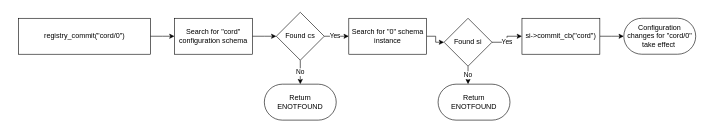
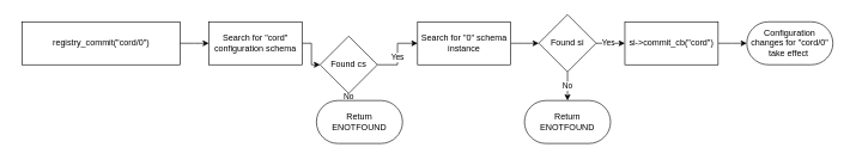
  <mxCell id="0" />
  <mxCell id="1" parent="0" />
  <mxCell id="2" value="" style="rounded=0;whiteSpace=wrap;html=1;strokeColor=none;" parent="1" vertex="1"><mxGeometry x="20" y="20" width="1150" height="190" as="geometry" /></mxCell>
  <mxCell id="3" value="registry_commit(&quot;cord/0&quot;)" style="rounded=0;whiteSpace=wrap;html=1;" parent="1" vertex="1"><mxGeometry x="30" y="30" width="220" height="60" as="geometry" /></mxCell>
  <mxCell id="4" style="edgeStyle=elbowEdgeStyle;rounded=0;html=1;" parent="1" source="3" target="6" edge="1"><mxGeometry relative="1" as="geometry"><mxPoint x="791" y="251" as="sourcePoint" /></mxGeometry></mxCell>
  <mxCell id="5" style="edgeStyle=elbowEdgeStyle;rounded=0;html=1;" parent="1" source="6" target="9" edge="1"><mxGeometry relative="1" as="geometry"><mxPoint x="791" y="390" as="targetPoint" /></mxGeometry></mxCell>
  <mxCell id="6" value="Search for &quot;cord&quot; configuration schema" style="rounded=0;whiteSpace=wrap;html=1;" parent="1" vertex="1"><mxGeometry x="290" y="30" width="130" height="60" as="geometry" /></mxCell>
  <mxCell id="7" value="No" style="edgeStyle=elbowEdgeStyle;rounded=0;html=1;" parent="1" source="9" target="10" edge="1"><mxGeometry relative="1" as="geometry"><mxPoint x="891" y="430" as="targetPoint" /><mxPoint as="offset" /></mxGeometry></mxCell>
  <mxCell id="8" value="Yes" style="edgeStyle=elbowEdgeStyle;rounded=0;html=1;" parent="1" source="9" target="15" edge="1"><mxGeometry x="-0.122" relative="1" as="geometry"><mxPoint x="791" y="500" as="targetPoint" /><mxPoint as="offset" /></mxGeometry></mxCell>
- <mxCell id="9" value="Found cs" style="rhombus;whiteSpace=wrap;html=1;" parent="1" vertex="1"><mxGeometry x="460" y="20" width="80" height="80" as="geometry" /></mxCell>
+ <mxCell id="9" value="Found cs" style="rhombus;whiteSpace=wrap;html=1;" parent="1" vertex="1"><mxGeometry x="445" y="50" width="80" height="80" as="geometry" /></mxCell>
  <mxCell id="10" value="Return&lt;br&gt;ENOTFOUND" style="rounded=1;whiteSpace=wrap;html=1;arcSize=50;" parent="1" vertex="1"><mxGeometry x="440" y="140" width="120" height="60" as="geometry" /></mxCell>
  <mxCell id="11" style="edgeStyle=elbowEdgeStyle;rounded=0;html=1;" parent="1" source="12" target="13" edge="1"><mxGeometry relative="1" as="geometry"><mxPoint x="791" y="830" as="targetPoint" /></mxGeometry></mxCell>
  <mxCell id="12" value="si-&amp;gt;commit_cb(&quot;cord&quot;)" style="rounded=0;whiteSpace=wrap;html=1;" parent="1" vertex="1"><mxGeometry x="870" y="30" width="130" height="60" as="geometry" /></mxCell>
  <mxCell id="13" value="Configuration changes for &quot;cord/0&quot; take effect&amp;nbsp;" style="rounded=1;whiteSpace=wrap;html=1;arcSize=50;" parent="1" vertex="1"><mxGeometry x="1040" y="30" width="120" height="60" as="geometry" /></mxCell>
  <mxCell id="14" style="edgeStyle=elbowEdgeStyle;rounded=0;html=1;" parent="1" source="15" target="18" edge="1"><mxGeometry relative="1" as="geometry"><mxPoint x="791" y="610" as="targetPoint" /></mxGeometry></mxCell>
  <mxCell id="15" value="Search for &quot;0&quot; schema instance" style="rounded=0;whiteSpace=wrap;html=1;" parent="1" vertex="1"><mxGeometry x="581" y="30" width="130" height="60" as="geometry" /></mxCell>
  <mxCell id="16" value="No" style="edgeStyle=elbowEdgeStyle;rounded=0;html=1;" parent="1" source="18" target="19" edge="1"><mxGeometry relative="1" as="geometry"><mxPoint x="891" y="650" as="targetPoint" /><mxPoint as="offset" /></mxGeometry></mxCell>
  <mxCell id="17" value="Yes" style="edgeStyle=elbowEdgeStyle;rounded=0;html=1;" parent="1" source="18" target="12" edge="1"><mxGeometry x="-0.15" relative="1" as="geometry"><mxPoint x="791" y="720" as="targetPoint" /><mxPoint as="offset" /></mxGeometry></mxCell>
- <mxCell id="18" value="Found si" style="rhombus;whiteSpace=wrap;html=1;" parent="1" vertex="1"><mxGeometry x="740" y="30" width="80" height="80" as="geometry" /></mxCell>
+ <mxCell id="18" value="Found si" style="rhombus;whiteSpace=wrap;html=1;" parent="1" vertex="1"><mxGeometry x="750" y="20" width="80" height="80" as="geometry" /></mxCell>
  <mxCell id="19" value="Return&lt;br&gt;ENOTFOUND" style="rounded=1;whiteSpace=wrap;html=1;arcSize=50;" parent="1" vertex="1"><mxGeometry x="730" y="140" width="120" height="60" as="geometry" /></mxCell>
